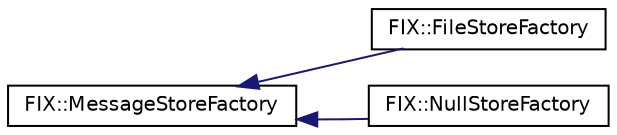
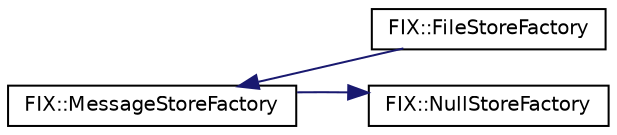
  digraph {
    rankdir=LR
    node [color=black fillcolor=white fontname=Helvetica fontsize=10 shape=record style=filled]
    edge [color=midnightblue dir=back fontname=Helvetica fontsize=10 labelfontname=Helvetica labelfontsize=10 style=solid]
    n1 [height=0.2 label="FIX::MessageStoreFactory" width=0.4]
    n2 [height=0.2 label="FIX::FileStoreFactory" width=0.4]
    n3 [height=0.2 label="FIX::NullStoreFactory" width=0.4]
    n1 -> n2
-   n1 -> n3
+   n3 -> n1
  }
